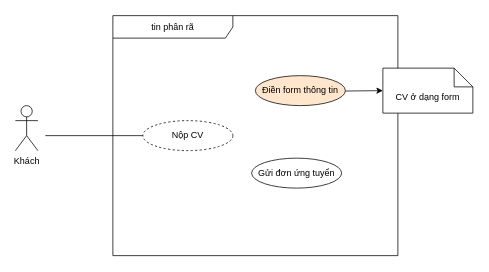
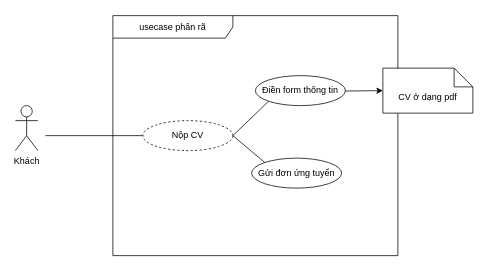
  <mxCell id="0" />
  <mxCell id="1" parent="0" />
- <mxCell id="2" value="tin phân rã" style="shape=umlFrame;whiteSpace=wrap;html=1;pointerEvents=0;recursiveResize=0;container=1;collapsible=0;width=160;" vertex="1" parent="1"><mxGeometry x="150" y="20" width="380" height="320" as="geometry" /></mxCell>
+ <mxCell id="2" value="usecase phân rã" style="shape=umlFrame;whiteSpace=wrap;html=1;pointerEvents=0;recursiveResize=0;container=1;collapsible=0;width=160;" vertex="1" parent="1"><mxGeometry x="150" y="20" width="380" height="320" as="geometry" /></mxCell>
  <mxCell id="3" value="Nộp CV" style="ellipse;whiteSpace=wrap;html=1;dashed=1;" vertex="1" parent="2"><mxGeometry x="40" y="140" width="120" height="40" as="geometry" /></mxCell>
- <mxCell id="4" value="Điền form thông tin" style="ellipse;whiteSpace=wrap;html=1;fillColor=#ffe6cc;" vertex="1" parent="2"><mxGeometry x="190" y="80" width="120" height="40" as="geometry" /></mxCell>
+ <mxCell id="4" value="Điền form thông tin" style="ellipse;whiteSpace=wrap;html=1;" vertex="1" parent="2"><mxGeometry x="190" y="80" width="120" height="40" as="geometry" /></mxCell>
  <mxCell id="5" value="Gửi đơn ứng tuyển" style="ellipse;whiteSpace=wrap;html=1;" vertex="1" parent="2"><mxGeometry x="185" y="190" width="120" height="40" as="geometry" /></mxCell>
+ <mxCell id="6" value="" style="endArrow=none;startArrow=none;endFill=0;startFill=0;endSize=8;html=1;verticalAlign=bottom;labelBackgroundColor=none;strokeWidth=1;entryX=0;entryY=1;entryDx=0;entryDy=0;exitX=1;exitY=0.5;exitDx=0;exitDy=0;fontStyle=1" edge="1" parent="2" source="3" target="4"><mxGeometry width="160" relative="1" as="geometry"><mxPoint x="-80" y="170" as="sourcePoint" /><mxPoint x="50" y="170" as="targetPoint" /></mxGeometry></mxCell>
+ <mxCell id="7" value="" style="endArrow=none;startArrow=none;endFill=0;startFill=0;endSize=8;html=1;verticalAlign=bottom;labelBackgroundColor=none;strokeWidth=1;entryX=0;entryY=0;entryDx=0;entryDy=0;exitX=1;exitY=0.5;exitDx=0;exitDy=0;" edge="1" parent="2" source="3" target="5"><mxGeometry width="160" relative="1" as="geometry"><mxPoint x="-70" y="180" as="sourcePoint" /><mxPoint x="60" y="180" as="targetPoint" /></mxGeometry></mxCell>
  <mxCell id="8" value="Khách" style="shape=umlActor;verticalLabelPosition=bottom;verticalAlign=top;html=1;" vertex="1" parent="1"><mxGeometry x="20" y="140" width="30" height="60" as="geometry" /></mxCell>
  <mxCell id="9" value="" style="endArrow=none;startArrow=none;endFill=0;startFill=0;endSize=8;html=1;verticalAlign=bottom;labelBackgroundColor=none;strokeWidth=1;entryX=0;entryY=0.5;entryDx=0;entryDy=0;" edge="1" parent="1" target="3"><mxGeometry width="160" relative="1" as="geometry"><mxPoint x="60" y="180" as="sourcePoint" /><mxPoint x="352" y="62" as="targetPoint" /></mxGeometry></mxCell>
- <mxCell id="10" value="CV ở dạng form" style="shape=note2;boundedLbl=1;whiteSpace=wrap;html=1;size=25;verticalAlign=top;align=center;" vertex="1" parent="1"><mxGeometry x="510" y="90" width="120" height="60" as="geometry" /></mxCell>
+ <mxCell id="10" value="CV ở dạng pdf" style="shape=note2;boundedLbl=1;whiteSpace=wrap;html=1;size=25;verticalAlign=top;align=center;" vertex="1" parent="1"><mxGeometry x="510" y="90" width="120" height="60" as="geometry" /></mxCell>
  <mxCell id="11" style="edgeStyle=none;html=1;" edge="1" parent="1" source="4" target="10"><mxGeometry relative="1" as="geometry" /></mxCell>
